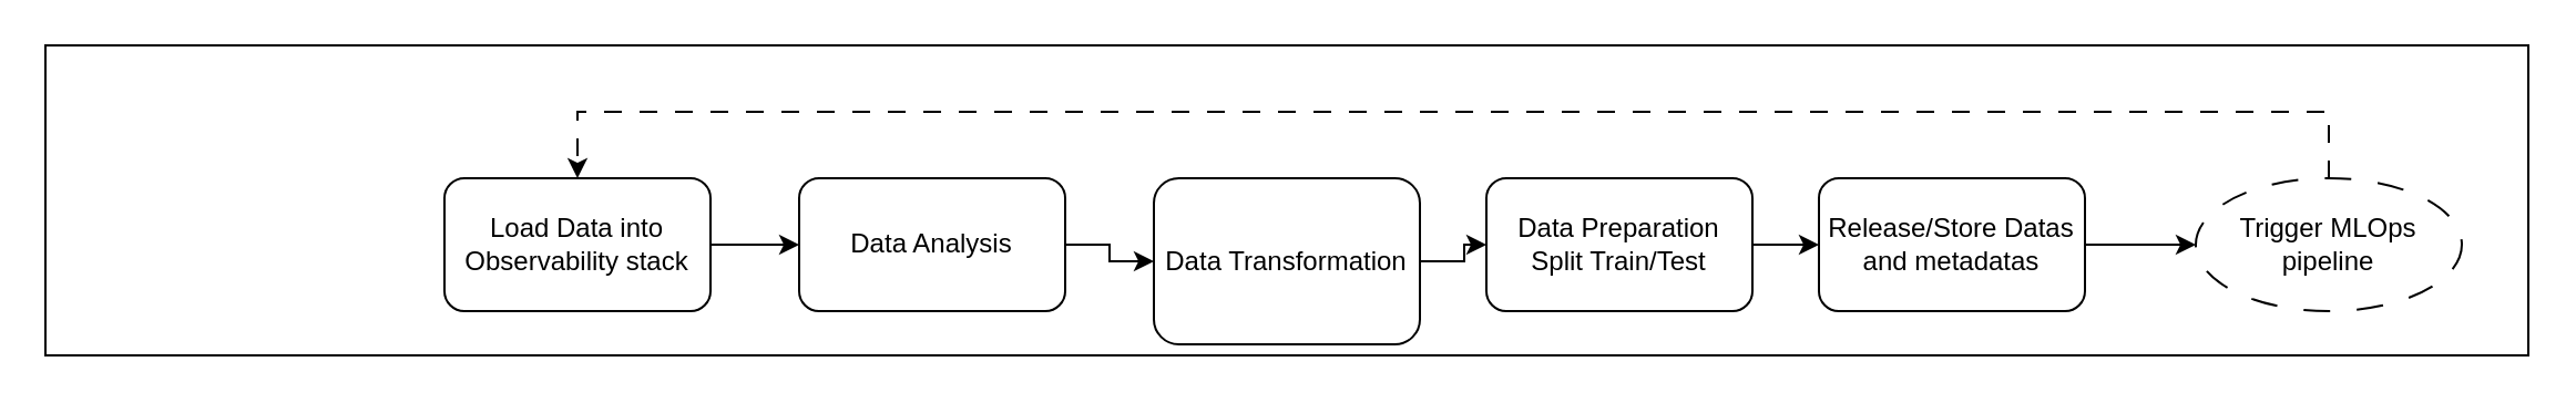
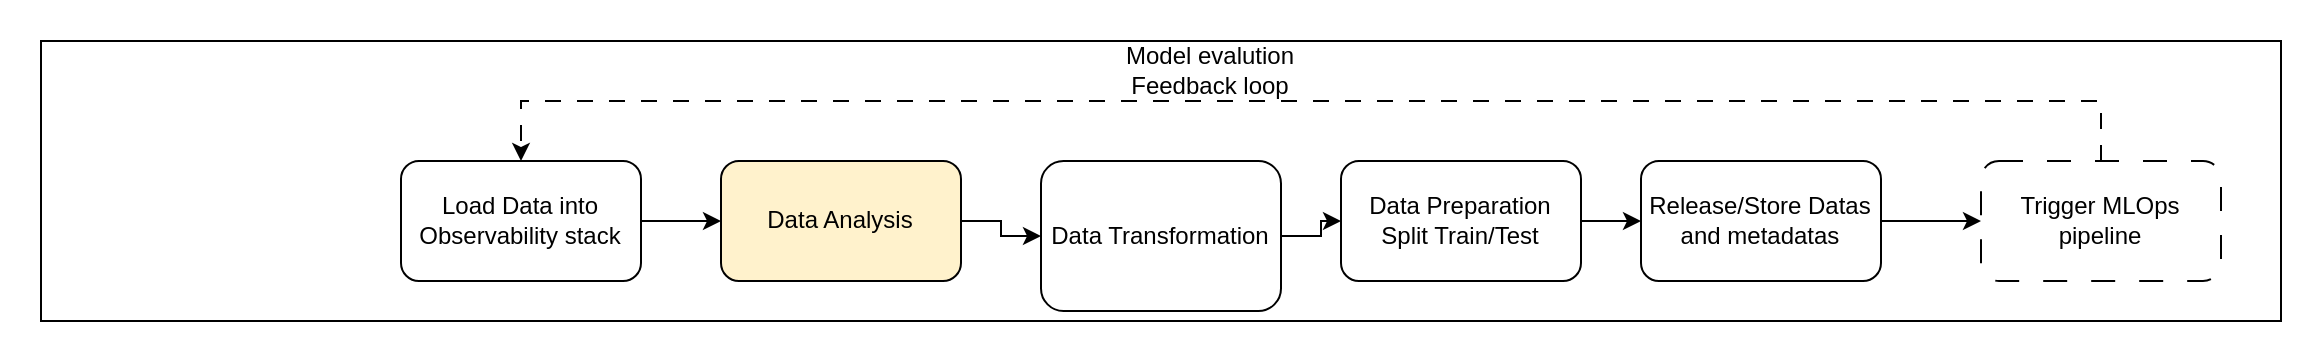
  <mxCell id="0" />
  <mxCell id="1" parent="0" />
  <mxCell id="2" value="" style="rounded=0;whiteSpace=wrap;html=1;" vertex="1" parent="1"><mxGeometry y="20" width="1120" height="140" as="geometry" x="20" /></mxCell>
  <mxCell id="3" style="edgeStyle=orthogonalEdgeStyle;rounded=0;orthogonalLoop=1;jettySize=auto;html=1;exitX=1;exitY=0.5;exitDx=0;exitDy=0;" edge="1" parent="1" source="12" target="6"><mxGeometry relative="1" as="geometry" /></mxCell>
  <mxCell id="4" value="Load Data into Observability stack" style="rounded=1;whiteSpace=wrap;html=1;" vertex="1" parent="1"><mxGeometry x="200" y="80" width="120" height="60" as="geometry" /></mxCell>
  <mxCell id="5" style="edgeStyle=orthogonalEdgeStyle;rounded=0;orthogonalLoop=1;jettySize=auto;html=1;exitX=1;exitY=0.5;exitDx=0;exitDy=0;entryX=0;entryY=0.5;entryDx=0;entryDy=0;" edge="1" parent="1" source="6" target="8"><mxGeometry relative="1" as="geometry" /></mxCell>
  <mxCell id="6" value="Data Preparation&lt;div&gt;Split Train/Test&lt;/div&gt;" style="rounded=1;whiteSpace=wrap;html=1;" vertex="1" parent="1"><mxGeometry x="670" y="80" width="120" height="60" as="geometry" /></mxCell>
  <mxCell id="7" style="edgeStyle=orthogonalEdgeStyle;rounded=0;orthogonalLoop=1;jettySize=auto;html=1;exitX=1;exitY=0.5;exitDx=0;exitDy=0;entryX=0;entryY=0.5;entryDx=0;entryDy=0;" edge="1" parent="1" source="8" target="14"><mxGeometry relative="1" as="geometry" /></mxCell>
  <mxCell id="8" value="Release/Store Datas and metadatas" style="rounded=1;whiteSpace=wrap;html=1;" vertex="1" parent="1"><mxGeometry x="820" y="80" width="120" height="60" as="geometry" /></mxCell>
  <mxCell id="9" value="" style="edgeStyle=orthogonalEdgeStyle;rounded=0;orthogonalLoop=1;jettySize=auto;html=1;exitX=1;exitY=0.5;exitDx=0;exitDy=0;" edge="1" parent="1" source="4" target="10"><mxGeometry relative="1" as="geometry"><mxPoint x="410" y="110" as="sourcePoint" /><mxPoint x="640" y="110" as="targetPoint" /></mxGeometry></mxCell>
- <mxCell id="10" value="Data Analysis" style="rounded=1;whiteSpace=wrap;html=1;" vertex="1" parent="1"><mxGeometry x="360" y="80" width="120" height="60" as="geometry" /></mxCell>
+ <mxCell id="10" value="Data Analysis" style="rounded=1;whiteSpace=wrap;html=1;fillColor=#fff2cc;" vertex="1" parent="1"><mxGeometry x="360" y="80" width="120" height="60" as="geometry" /></mxCell>
  <mxCell id="11" value="" style="edgeStyle=orthogonalEdgeStyle;rounded=0;orthogonalLoop=1;jettySize=auto;html=1;exitX=1;exitY=0.5;exitDx=0;exitDy=0;" edge="1" parent="1" source="10" target="12"><mxGeometry relative="1" as="geometry"><mxPoint x="480" y="110" as="sourcePoint" /><mxPoint x="670" y="110" as="targetPoint" /></mxGeometry></mxCell>
  <mxCell id="12" value="Data Transformation" style="rounded=1;whiteSpace=wrap;html=1;" vertex="1" parent="1"><mxGeometry x="520" y="80" width="120" height="75" as="geometry" /></mxCell>
  <mxCell id="13" style="edgeStyle=orthogonalEdgeStyle;rounded=0;orthogonalLoop=1;jettySize=auto;html=1;exitX=0.5;exitY=0;exitDx=0;exitDy=0;entryX=0.5;entryY=0;entryDx=0;entryDy=0;dashed=1;dashPattern=8 8;" edge="1" parent="1" source="14" target="4"><mxGeometry relative="1" as="geometry"><Array as="points"><mxPoint x="1050" y="50" /><mxPoint x="260" y="50" /></Array></mxGeometry></mxCell>
- <mxCell id="14" value="Trigger MLOps pipeline" style="ellipse;whiteSpace=wrap;html=1;dashed=1;dashPattern=12 12;" vertex="1" parent="1"><mxGeometry x="990" y="80" width="120" height="60" as="geometry" /></mxCell>
+ <mxCell id="14" value="Trigger MLOps pipeline" style="rounded=1;whiteSpace=wrap;html=1;dashed=1;dashPattern=12 12;" vertex="1" parent="1"><mxGeometry x="990" y="80" width="120" height="60" as="geometry" /></mxCell>
+ <mxCell id="15" value="Model evalution Feedback loop" style="text;html=1;align=center;verticalAlign=middle;whiteSpace=wrap;rounded=0;" vertex="1" parent="1"><mxGeometry x="550" y="20" width="110" height="30" as="geometry" /></mxCell>
